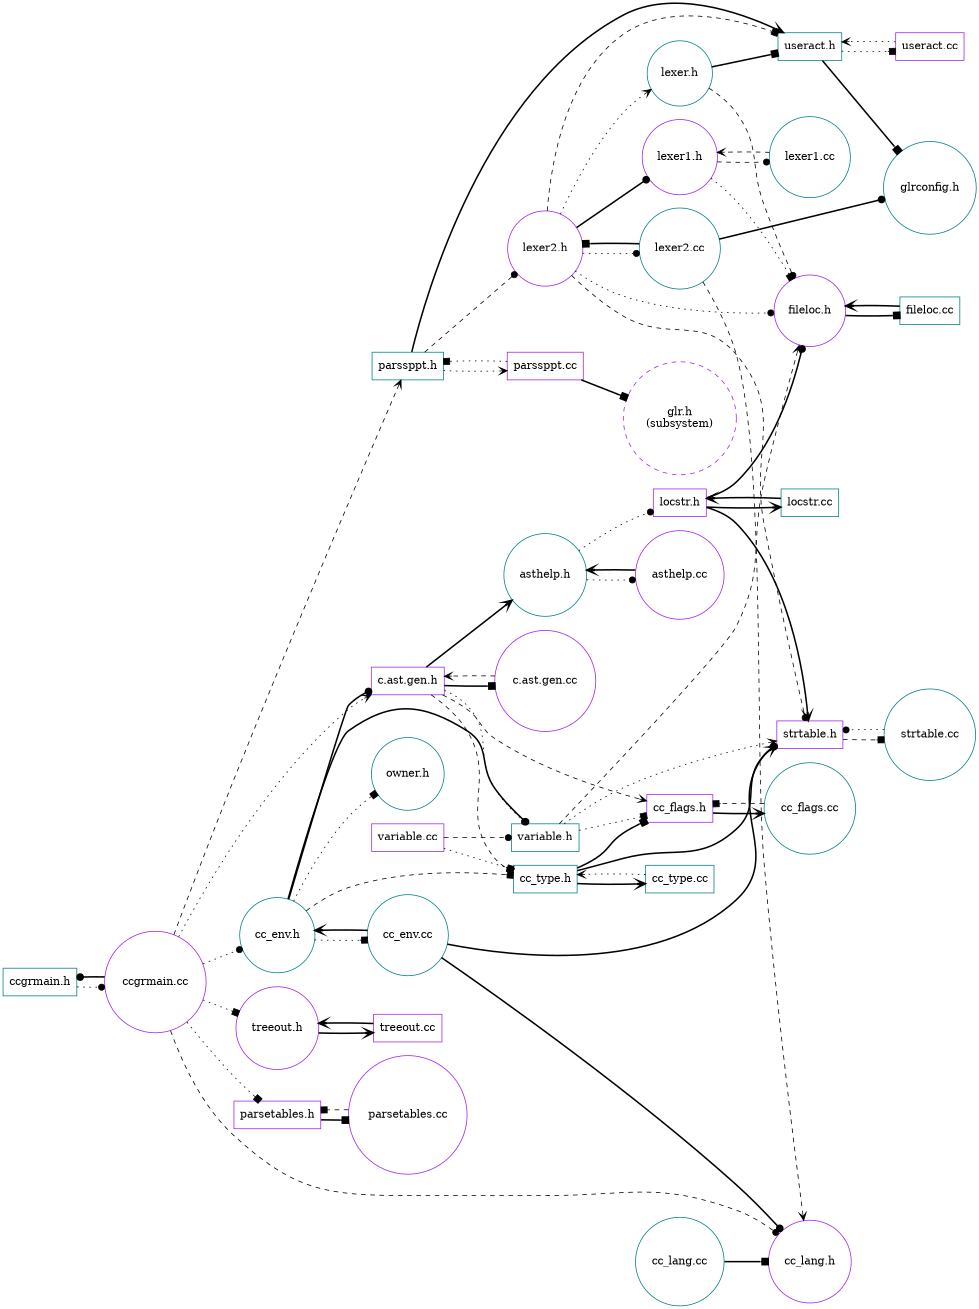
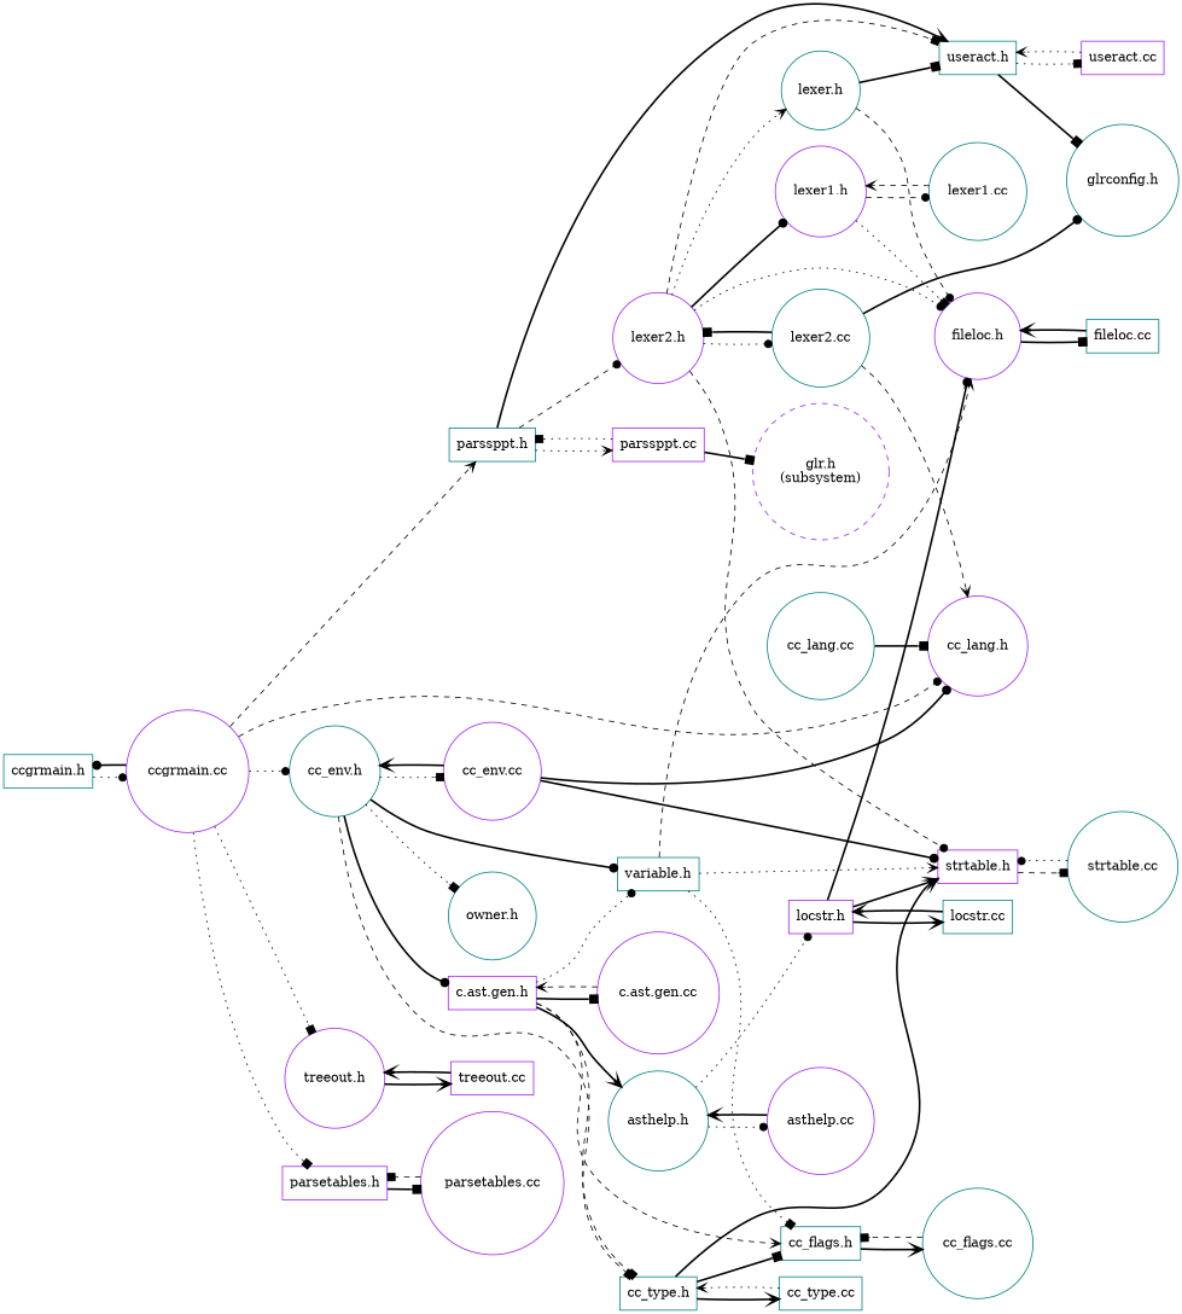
  digraph {
    rankdir=LR
    node [color=teal shape=circle]
    edge [arrowhead=vee style=bold]
    "ccgrmain.h" [shape=box]
    "ccgrmain.cc" [color=purple]
    "parssppt.h" [shape=box]
    "c.ast.gen.h" [color=purple shape=box]
    "cc_env.h"
    "cc_lang.h" [color=purple]
    "treeout.h" [color=purple]
    "parsetables.h" [color=purple shape=box]
    "parssppt.cc" [color=purple shape=box]
    "lexer2.h" [color=purple]
    "useract.h" [shape=box]
    "c.ast.gen.cc" [color=purple]
    "asthelp.h"
-   "cc_flags.h" [color=purple shape=box]
+   "cc_flags.h" [shape=box]
    "variable.h" [shape=box]
    "cc_type.h" [shape=box]
-   "cc_env.cc"
+   "cc_env.cc" [color=purple]
    "owner.h"
    "treeout.cc" [color=purple shape=box]
    "parsetables.cc" [color=purple]
    n21 [color=purple label="glr.h\n(subsystem)" style=dashed]
    "lexer2.cc"
    "lexer1.h" [color=purple]
    "fileloc.h" [color=purple]
    "strtable.h" [color=purple shape=box]
    n26 [label="lexer.h"]
    "useract.cc" [color=purple shape=box]
    "glrconfig.h"
    "asthelp.cc" [color=purple]
    "locstr.h" [color=purple shape=box]
    "cc_flags.cc"
    "cc_type.cc" [shape=box]
    "cc_lang.cc"
    "lexer1.cc"
    "fileloc.cc" [shape=box]
    "strtable.cc"
    "locstr.cc" [shape=box]
-   "variable.cc" [color=purple shape=box]
    "ccgrmain.h" -> "ccgrmain.cc" [arrowhead=dot style=dotted weight=10]
    "ccgrmain.cc" -> "ccgrmain.h" [arrowhead=dot weight=10]
    "ccgrmain.cc" -> "parssppt.h" [style=dashed]
-   "ccgrmain.cc" -> "c.ast.gen.h" [style=dotted]
    "ccgrmain.cc" -> "cc_env.h" [arrowhead=dot style=dotted]
    "ccgrmain.cc" -> "cc_lang.h" [arrowhead=dot style=dashed]
    "ccgrmain.cc" -> "treeout.h" [arrowhead=box style=dotted]
    "ccgrmain.cc" -> "parsetables.h" [arrowhead=box style=dotted]
    "parssppt.h" -> "parssppt.cc" [style=dotted weight=10]
    "parssppt.h" -> "lexer2.h" [arrowhead=dot style=dashed]
    "parssppt.h" -> "useract.h"
    "c.ast.gen.h" -> "c.ast.gen.cc" [arrowhead=box weight=10]
    "c.ast.gen.h" -> "asthelp.h"
    "c.ast.gen.h" -> "cc_flags.h" [style=dashed]
    "c.ast.gen.h" -> "variable.h" [arrowhead=dot style=dotted]
    "c.ast.gen.h" -> "cc_type.h" [arrowhead=box style=dashed]
    "cc_env.h" -> "c.ast.gen.h" [arrowhead=dot]
    "cc_env.h" -> "variable.h" [arrowhead=dot]
    "cc_env.h" -> "cc_type.h" [arrowhead=box style=dashed]
    "cc_env.h" -> "cc_env.cc" [arrowhead=box style=dotted weight=10]
    "cc_env.h" -> "owner.h" [arrowhead=box style=dotted]
    "treeout.h" -> "treeout.cc" [weight=10]
    "parsetables.h" -> "parsetables.cc" [arrowhead=box weight=10]
    "parssppt.cc" -> "parssppt.h" [arrowhead=box style=dotted weight=10]
    "parssppt.cc" -> n21 [arrowhead=box]
    "lexer2.h" -> "useract.h" [arrowhead=box style=dashed]
    "lexer2.h" -> "lexer2.cc" [arrowhead=dot style=dotted weight=10]
    "lexer2.h" -> "lexer1.h" [arrowhead=dot]
    "lexer2.h" -> "fileloc.h" [arrowhead=dot style=dotted]
    "lexer2.h" -> "strtable.h" [arrowhead=dot style=dashed]
    "lexer2.h" -> n26 [style=dotted]
    "useract.h" -> "useract.cc" [arrowhead=box style=dotted weight=10]
    "useract.h" -> "glrconfig.h" [arrowhead=box]
    "c.ast.gen.cc" -> "c.ast.gen.h" [style=dashed weight=10]
    "asthelp.h" -> "asthelp.cc" [arrowhead=dot style=dotted weight=10]
    "asthelp.h" -> "locstr.h" [arrowhead=dot style=dotted]
    "cc_flags.h" -> "cc_flags.cc" [weight=10]
    "variable.h" -> "cc_flags.h" [arrowhead=box style=dotted]
    "variable.h" -> "fileloc.h" [style=dashed]
    "variable.h" -> "strtable.h" [style=dotted]
    "cc_type.h" -> "cc_flags.h" [arrowhead=box]
    "cc_type.h" -> "strtable.h"
    "cc_type.h" -> "cc_type.cc" [weight=10]
    "cc_env.cc" -> "cc_env.h" [weight=10]
    "cc_env.cc" -> "cc_lang.h" [arrowhead=dot]
    "cc_env.cc" -> "strtable.h" [arrowhead=dot]
    "treeout.cc" -> "treeout.h" [weight=10]
    "parsetables.cc" -> "parsetables.h" [arrowhead=box style=dashed weight=10]
    "lexer2.cc" -> "cc_lang.h" [style=dashed]
    "lexer2.cc" -> "lexer2.h" [arrowhead=box weight=10]
    "lexer2.cc" -> "glrconfig.h" [arrowhead=dot]
    "lexer1.h" -> "fileloc.h" [arrowhead=box style=dotted]
    "lexer1.h" -> "lexer1.cc" [arrowhead=dot style=dashed weight=10]
    "fileloc.h" -> "fileloc.cc" [arrowhead=box weight=10]
    "strtable.h" -> "strtable.cc" [arrowhead=box style=dashed weight=10]
    n26 -> "useract.h" [arrowhead=box]
    n26 -> "fileloc.h" [arrowhead=dot style=dashed]
    "useract.cc" -> "useract.h" [style=dotted weight=10]
    "asthelp.cc" -> "asthelp.h" [weight=10]
    "locstr.h" -> "fileloc.h" [arrowhead=dot]
    "locstr.h" -> "strtable.h"
    "locstr.h" -> "locstr.cc" [weight=10]
    "cc_flags.cc" -> "cc_flags.h" [arrowhead=box style=dashed weight=10]
    "cc_type.cc" -> "cc_type.h" [style=dotted weight=10]
    "cc_lang.cc" -> "cc_lang.h" [arrowhead=box weight=10]
    "lexer1.cc" -> "lexer1.h" [style=dashed weight=10]
    "fileloc.cc" -> "fileloc.h" [weight=10]
    "strtable.cc" -> "strtable.h" [arrowhead=dot style=dotted weight=10]
    "locstr.cc" -> "locstr.h" [weight=10]
-   "variable.cc" -> "variable.h" [arrowhead=dot style=dashed weight=10]
-   "variable.cc" -> "cc_type.h" [arrowhead=box style=dotted]
  }
